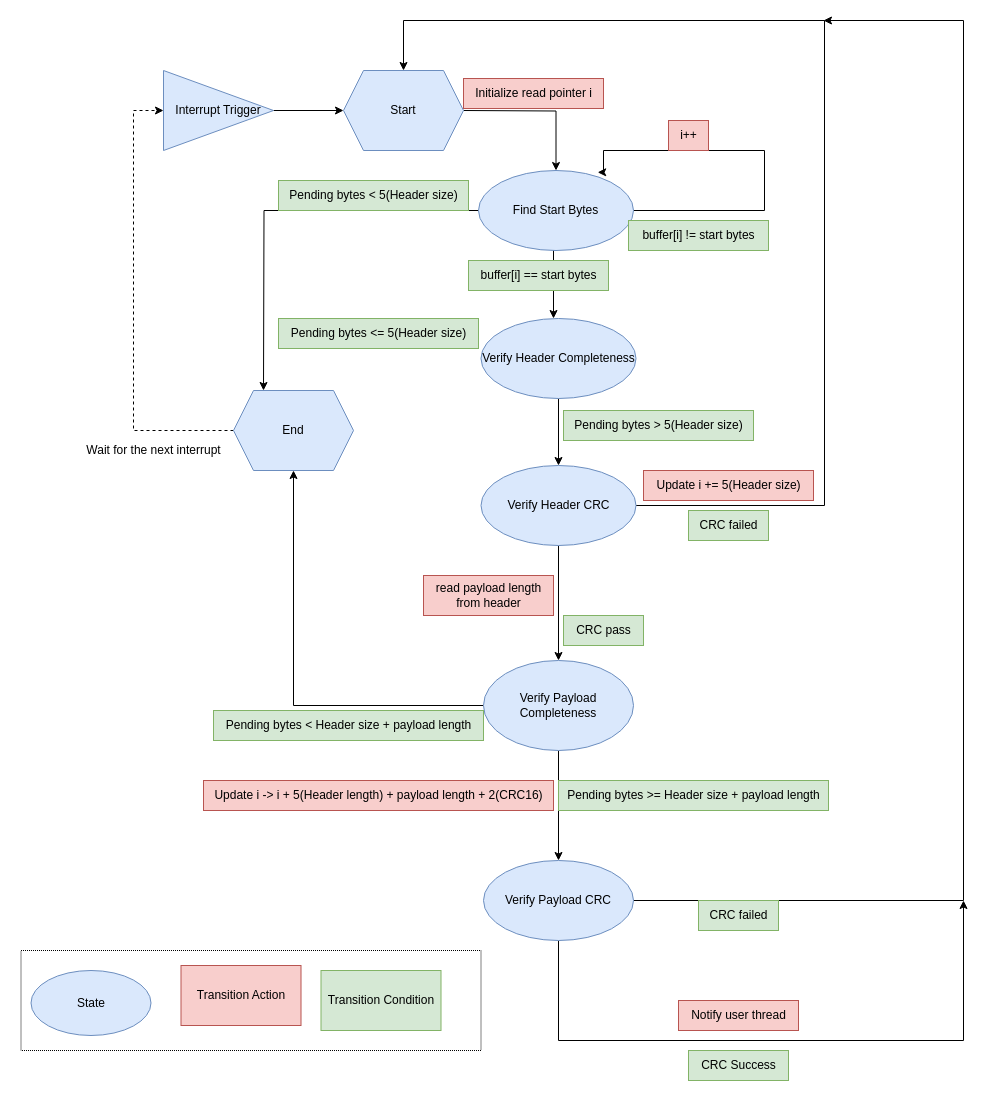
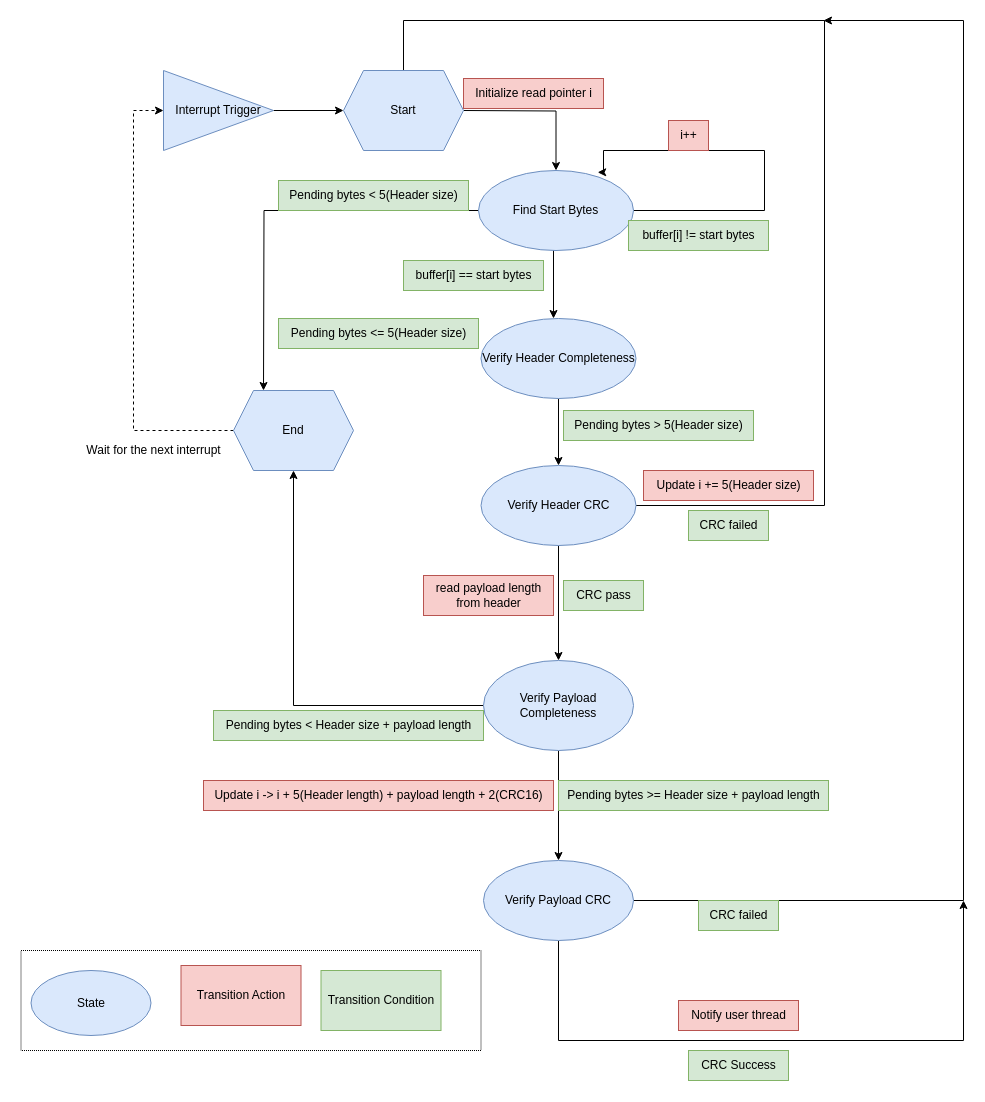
  <mxCell id="0" />
  <mxCell id="1" parent="0" />
  <mxCell id="2" style="edgeStyle=orthogonalEdgeStyle;rounded=0;orthogonalLoop=1;jettySize=auto;html=1;entryX=0.769;entryY=0.023;entryDx=0;entryDy=0;entryPerimeter=0;" edge="1" parent="1" source="5" target="5"><mxGeometry relative="1" as="geometry"><mxPoint x="763" y="150" as="targetPoint" /><Array as="points"><mxPoint x="764" y="210" /><mxPoint x="764" y="150" /><mxPoint x="603" y="150" /><mxPoint x="603" y="172" /></Array></mxGeometry></mxCell>
  <mxCell id="3" style="edgeStyle=orthogonalEdgeStyle;rounded=0;orthogonalLoop=1;jettySize=auto;html=1;entryX=0.5;entryY=0;entryDx=0;entryDy=0;exitX=0;exitY=0.5;exitDx=0;exitDy=0;" edge="1" parent="1" source="5"><mxGeometry relative="1" as="geometry"><mxPoint x="448" y="210.059" as="sourcePoint" /><mxPoint x="263" y="390" as="targetPoint" /></mxGeometry></mxCell>
  <mxCell id="4" style="edgeStyle=orthogonalEdgeStyle;rounded=0;orthogonalLoop=1;jettySize=auto;html=1;" edge="1" parent="1"><mxGeometry relative="1" as="geometry"><mxPoint x="566.011" y="246.428" as="sourcePoint" /><mxPoint x="553" y="318" as="targetPoint" /><Array as="points"><mxPoint x="553" y="246" /></Array></mxGeometry></mxCell>
  <mxCell id="5" value="Find Start Bytes" style="ellipse;whiteSpace=wrap;html=1;fillColor=#dae8fc;strokeColor=#6c8ebf;" vertex="1" parent="1"><mxGeometry x="478" y="170" width="155" height="80" as="geometry" /></mxCell>
- <mxCell id="6" style="edgeStyle=orthogonalEdgeStyle;rounded=0;orthogonalLoop=1;jettySize=auto;html=1;exitX=1;exitY=0.5;exitDx=0;exitDy=0;" edge="1" parent="1" source="8" target="13"><mxGeometry relative="1" as="geometry"><mxPoint x="823" y="58" as="targetPoint" /><mxPoint x="643" y="500" as="sourcePoint" /><Array as="points"><mxPoint x="824" y="505" /><mxPoint x="824" y="20" /><mxPoint x="403" y="20" /></Array></mxGeometry></mxCell>
+ <mxCell id="6" style="edgeStyle=orthogonalEdgeStyle;rounded=0;orthogonalLoop=1;jettySize=auto;html=1;exitX=1;exitY=0.5;exitDx=0;exitDy=0;endArrow=none;" edge="1" parent="1" source="8" target="13"><mxGeometry relative="1" as="geometry"><mxPoint x="823" y="58" as="targetPoint" /><mxPoint x="643" y="500" as="sourcePoint" /><Array as="points"><mxPoint x="824" y="505" /><mxPoint x="824" y="20" /><mxPoint x="403" y="20" /></Array></mxGeometry></mxCell>
  <mxCell id="7" style="edgeStyle=orthogonalEdgeStyle;rounded=0;orthogonalLoop=1;jettySize=auto;html=1;exitX=0.5;exitY=1;exitDx=0;exitDy=0;" edge="1" parent="1" source="8" target="26"><mxGeometry relative="1" as="geometry" /></mxCell>
  <mxCell id="8" value="Verify Header CRC" style="ellipse;whiteSpace=wrap;html=1;fillColor=#dae8fc;strokeColor=#6c8ebf;" vertex="1" parent="1"><mxGeometry x="480.5" y="465" width="155" height="80" as="geometry" /></mxCell>
  <mxCell id="9" style="edgeStyle=orthogonalEdgeStyle;rounded=0;orthogonalLoop=1;jettySize=auto;html=1;" edge="1" parent="1" target="5"><mxGeometry relative="1" as="geometry"><mxPoint x="463" y="110" as="sourcePoint" /></mxGeometry></mxCell>
  <mxCell id="10" value="Initialize read pointer i" style="text;html=1;align=center;verticalAlign=middle;resizable=0;points=[];autosize=1;strokeColor=#b85450;fillColor=#f8cecc;" vertex="1" parent="1"><mxGeometry x="463" y="78" width="140" height="30" as="geometry" /></mxCell>
  <mxCell id="11" value="buffer[i] != start bytes" style="text;html=1;align=center;verticalAlign=middle;resizable=0;points=[];autosize=1;strokeColor=#82b366;fillColor=#d5e8d4;" vertex="1" parent="1"><mxGeometry x="628" y="220" width="140" height="30" as="geometry" /></mxCell>
  <mxCell id="12" value="i++" style="text;html=1;align=center;verticalAlign=middle;resizable=0;points=[];autosize=1;strokeColor=#b85450;fillColor=#f8cecc;" vertex="1" parent="1"><mxGeometry x="668" y="120" width="40" height="30" as="geometry" /></mxCell>
  <mxCell id="13" value="Start" style="shape=hexagon;perimeter=hexagonPerimeter2;whiteSpace=wrap;html=1;fixedSize=1;fillColor=#dae8fc;strokeColor=#6c8ebf;" vertex="1" parent="1"><mxGeometry x="343" y="70" width="120" height="80" as="geometry" /></mxCell>
  <mxCell id="14" style="edgeStyle=orthogonalEdgeStyle;rounded=0;orthogonalLoop=1;jettySize=auto;html=1;entryX=0;entryY=0.5;entryDx=0;entryDy=0;dashed=1;" edge="1" parent="1" source="15" target="40"><mxGeometry relative="1" as="geometry"><mxPoint x="133" y="430" as="targetPoint" /><Array as="points"><mxPoint x="133" y="430" /><mxPoint x="133" y="110" /></Array></mxGeometry></mxCell>
  <mxCell id="15" value="End" style="shape=hexagon;perimeter=hexagonPerimeter2;whiteSpace=wrap;html=1;fixedSize=1;fillColor=#dae8fc;strokeColor=#6c8ebf;" vertex="1" parent="1"><mxGeometry x="233" y="390" width="120" height="80" as="geometry" /></mxCell>
  <mxCell id="16" value="Pending bytes &amp;lt; 5(Header size) " style="text;html=1;align=center;verticalAlign=middle;resizable=0;points=[];autosize=1;strokeColor=#82b366;fillColor=#d5e8d4;" vertex="1" parent="1"><mxGeometry x="278" y="180" width="190" height="30" as="geometry" /></mxCell>
- <mxCell id="17" value="buffer[i] == start bytes" style="text;html=1;align=center;verticalAlign=middle;resizable=0;points=[];autosize=1;strokeColor=#82b366;fillColor=#d5e8d4;" vertex="1" parent="1"><mxGeometry x="468" y="260" width="140" height="30" as="geometry" /></mxCell>
+ <mxCell id="17" value="buffer[i] == start bytes" style="text;html=1;align=center;verticalAlign=middle;resizable=0;points=[];autosize=1;strokeColor=#82b366;fillColor=#d5e8d4;" vertex="1" parent="1"><mxGeometry x="403" y="260" width="140" height="30" as="geometry" /></mxCell>
  <mxCell id="18" value="CRC failed" style="text;html=1;align=center;verticalAlign=middle;resizable=0;points=[];autosize=1;strokeColor=#82b366;fillColor=#d5e8d4;" vertex="1" parent="1"><mxGeometry x="688" y="510" width="80" height="30" as="geometry" /></mxCell>
  <mxCell id="19" value="Update i += 5(Header size)" style="text;html=1;align=center;verticalAlign=middle;resizable=0;points=[];autosize=1;strokeColor=#b85450;fillColor=#f8cecc;" vertex="1" parent="1"><mxGeometry x="643" y="470" width="170" height="30" as="geometry" /></mxCell>
- <mxCell id="20" value="CRC pass" style="text;html=1;align=center;verticalAlign=middle;resizable=0;points=[];autosize=1;strokeColor=#82b366;fillColor=#d5e8d4;" vertex="1" parent="1"><mxGeometry x="563" y="615" width="80" height="30" as="geometry" /></mxCell>
+ <mxCell id="20" value="CRC pass" style="text;html=1;align=center;verticalAlign=middle;resizable=0;points=[];autosize=1;strokeColor=#82b366;fillColor=#d5e8d4;" vertex="1" parent="1"><mxGeometry x="563" y="580" width="80" height="30" as="geometry" /></mxCell>
  <mxCell id="21" style="edgeStyle=orthogonalEdgeStyle;rounded=0;orthogonalLoop=1;jettySize=auto;html=1;" edge="1" parent="1" source="23"><mxGeometry relative="1" as="geometry"><mxPoint x="963" y="900" as="targetPoint" /><Array as="points"><mxPoint x="558" y="1040" /></Array></mxGeometry></mxCell>
  <mxCell id="22" style="edgeStyle=orthogonalEdgeStyle;rounded=0;orthogonalLoop=1;jettySize=auto;html=1;" edge="1" parent="1" source="23"><mxGeometry relative="1" as="geometry"><mxPoint x="823" y="20" as="targetPoint" /><Array as="points"><mxPoint x="963" y="900" /></Array></mxGeometry></mxCell>
  <mxCell id="23" value="&lt;div&gt;Verify Payload CRC&lt;/div&gt;" style="ellipse;whiteSpace=wrap;html=1;fillColor=#dae8fc;strokeColor=#6c8ebf;" vertex="1" parent="1"><mxGeometry x="483" y="860" width="150" height="80" as="geometry" /></mxCell>
  <mxCell id="24" style="edgeStyle=orthogonalEdgeStyle;rounded=0;orthogonalLoop=1;jettySize=auto;html=1;entryX=0.5;entryY=1;entryDx=0;entryDy=0;" edge="1" parent="1" source="26" target="15"><mxGeometry relative="1" as="geometry"><mxPoint x="283" y="705" as="targetPoint" /></mxGeometry></mxCell>
  <mxCell id="25" style="edgeStyle=orthogonalEdgeStyle;rounded=0;orthogonalLoop=1;jettySize=auto;html=1;exitX=0.5;exitY=1;exitDx=0;exitDy=0;entryX=0.5;entryY=0;entryDx=0;entryDy=0;" edge="1" parent="1" source="26" target="23"><mxGeometry relative="1" as="geometry" /></mxCell>
  <mxCell id="26" value="Verify Payload Completeness" style="ellipse;whiteSpace=wrap;html=1;fillColor=#dae8fc;strokeColor=#6c8ebf;" vertex="1" parent="1"><mxGeometry x="483" y="660" width="150" height="90" as="geometry" /></mxCell>
  <mxCell id="27" style="edgeStyle=orthogonalEdgeStyle;rounded=0;orthogonalLoop=1;jettySize=auto;html=1;" edge="1" parent="1" source="28" target="8"><mxGeometry relative="1" as="geometry" /></mxCell>
  <mxCell id="28" value="Verify Header Completeness" style="ellipse;whiteSpace=wrap;html=1;fillColor=#dae8fc;strokeColor=#6c8ebf;" vertex="1" parent="1"><mxGeometry x="480.5" y="318" width="155" height="80" as="geometry" /></mxCell>
  <mxCell id="29" value="Pending bytes &amp;lt;= 5(Header size) " style="text;html=1;align=center;verticalAlign=middle;resizable=0;points=[];autosize=1;strokeColor=#82b366;fillColor=#d5e8d4;" vertex="1" parent="1"><mxGeometry x="278" y="318" width="200" height="30" as="geometry" /></mxCell>
  <mxCell id="30" value="Pending bytes &amp;gt; 5(Header size) " style="text;html=1;align=center;verticalAlign=middle;resizable=0;points=[];autosize=1;strokeColor=#82b366;fillColor=#d5e8d4;" vertex="1" parent="1"><mxGeometry x="563" y="410" width="190" height="30" as="geometry" /></mxCell>
  <mxCell id="31" value="Pending bytes &amp;lt; Header size + payload length " style="text;html=1;align=center;verticalAlign=middle;resizable=0;points=[];autosize=1;strokeColor=#82b366;fillColor=#d5e8d4;" vertex="1" parent="1"><mxGeometry x="213" y="710" width="270" height="30" as="geometry" /></mxCell>
  <mxCell id="32" value="&lt;div&gt;read payload length&lt;/div&gt;&lt;div&gt;from header&lt;br&gt;&lt;/div&gt;" style="text;html=1;align=center;verticalAlign=middle;resizable=0;points=[];autosize=1;strokeColor=#b85450;fillColor=#f8cecc;" vertex="1" parent="1"><mxGeometry x="423" y="575" width="130" height="40" as="geometry" /></mxCell>
  <mxCell id="33" value="Pending bytes &amp;gt;= Header size + payload length " style="text;html=1;align=center;verticalAlign=middle;resizable=0;points=[];autosize=1;strokeColor=#82b366;fillColor=#d5e8d4;" vertex="1" parent="1"><mxGeometry x="558" y="780" width="270" height="30" as="geometry" /></mxCell>
  <mxCell id="34" value="&lt;font&gt;Update i -&amp;gt; i + 5(Header length) + payload length + 2(CRC16)&lt;/font&gt;" style="text;html=1;align=center;verticalAlign=middle;resizable=0;points=[];autosize=1;fillColor=#f8cecc;strokeColor=#b85450;" vertex="1" parent="1"><mxGeometry x="203" y="780" width="350" height="30" as="geometry" /></mxCell>
  <mxCell id="35" value="CRC failed" style="text;html=1;align=center;verticalAlign=middle;resizable=0;points=[];autosize=1;strokeColor=#82b366;fillColor=#d5e8d4;" vertex="1" parent="1"><mxGeometry x="698" y="900" width="80" height="30" as="geometry" /></mxCell>
  <mxCell id="36" value="CRC Success" style="text;html=1;align=center;verticalAlign=middle;resizable=0;points=[];autosize=1;strokeColor=#82b366;fillColor=#d5e8d4;" vertex="1" parent="1"><mxGeometry x="688" y="1050" width="100" height="30" as="geometry" /></mxCell>
  <mxCell id="37" value="Notify user thread" style="text;html=1;align=center;verticalAlign=middle;resizable=0;points=[];autosize=1;strokeColor=#b85450;fillColor=#f8cecc;" vertex="1" parent="1"><mxGeometry x="678" y="1000" width="120" height="30" as="geometry" /></mxCell>
  <mxCell id="38" value="Wait for the next interrupt" style="text;html=1;align=center;verticalAlign=middle;resizable=0;points=[];autosize=1;strokeColor=none;fillColor=none;" vertex="1" parent="1"><mxGeometry x="73" y="435" width="160" height="30" as="geometry" /></mxCell>
  <mxCell id="39" style="edgeStyle=orthogonalEdgeStyle;rounded=0;orthogonalLoop=1;jettySize=auto;html=1;entryX=0;entryY=0.5;entryDx=0;entryDy=0;" edge="1" parent="1" source="40" target="13"><mxGeometry relative="1" as="geometry" /></mxCell>
  <mxCell id="40" value="Interrupt Trigger" style="triangle;whiteSpace=wrap;html=1;fillColor=#dae8fc;strokeColor=#6c8ebf;" vertex="1" parent="1"><mxGeometry x="163" y="70" width="110" height="80" as="geometry" /></mxCell>
  <mxCell id="41" value="State" style="ellipse;whiteSpace=wrap;html=1;fillColor=#dae8fc;strokeColor=#6c8ebf;" vertex="1" parent="1"><mxGeometry x="30.5" y="970" width="120" height="65" as="geometry" /></mxCell>
  <mxCell id="42" value="&lt;div&gt;Transition Condition&lt;/div&gt;" style="rounded=0;whiteSpace=wrap;html=1;fillColor=#d5e8d4;strokeColor=#82b366;" vertex="1" parent="1"><mxGeometry x="320.5" y="970" width="120" height="60" as="geometry" /></mxCell>
  <mxCell id="43" value="Transition Action" style="rounded=0;whiteSpace=wrap;html=1;fillColor=#f8cecc;strokeColor=#b85450;" vertex="1" parent="1"><mxGeometry x="180.5" y="965" width="120" height="60" as="geometry" /></mxCell>
  <mxCell id="44" value="" style="rounded=0;whiteSpace=wrap;html=1;glass=0;shadow=0;fillColor=none;dashed=1;dashPattern=1 1;" vertex="1" parent="1"><mxGeometry x="20.5" y="950" width="460" height="100" as="geometry" /></mxCell>
